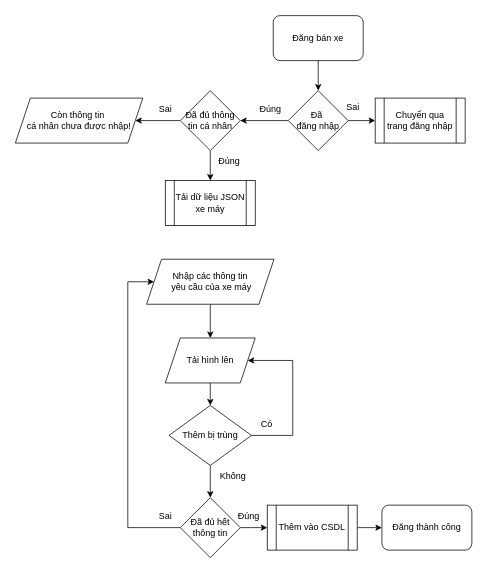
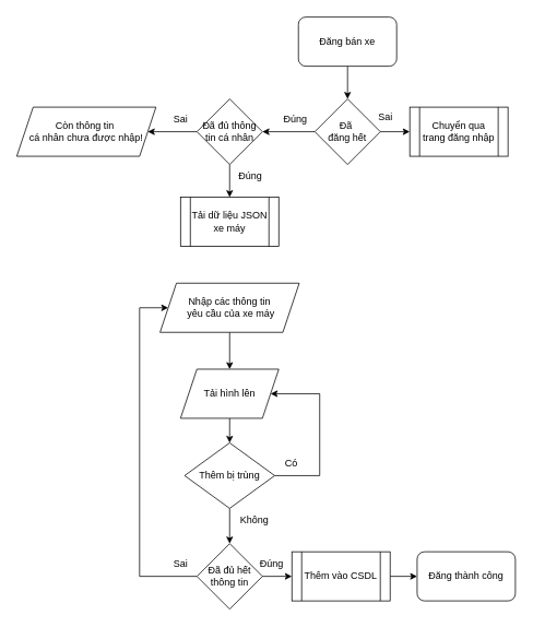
  <mxCell id="0" />
  <mxCell id="1" parent="0" />
  <mxCell id="2" style="edgeStyle=orthogonalEdgeStyle;rounded=0;orthogonalLoop=1;jettySize=auto;html=1;exitX=0.5;exitY=1;exitDx=0;exitDy=0;entryX=0.5;entryY=0;entryDx=0;entryDy=0;" parent="1" source="3" target="8" edge="1"><mxGeometry relative="1" as="geometry" /></mxCell>
  <mxCell id="3" value="Đăng bán xe" style="rounded=1;whiteSpace=wrap;html=1;" parent="1" vertex="1"><mxGeometry x="364" y="20" width="120" height="60" as="geometry" /></mxCell>
  <mxCell id="4" value="Đăng thành công" style="rounded=1;whiteSpace=wrap;html=1;" parent="1" vertex="1"><mxGeometry x="509" y="673" width="120" height="60" as="geometry" /></mxCell>
  <mxCell id="5" value="Tải dữ liệu JSON xe máy" style="shape=process;whiteSpace=wrap;html=1;backgroundOutline=1;" parent="1" vertex="1"><mxGeometry x="220" y="240" width="120" height="60" as="geometry" /></mxCell>
  <mxCell id="6" style="edgeStyle=orthogonalEdgeStyle;rounded=0;orthogonalLoop=1;jettySize=auto;html=1;exitX=1;exitY=0.5;exitDx=0;exitDy=0;entryX=0;entryY=0.5;entryDx=0;entryDy=0;" parent="1" source="8" target="9" edge="1"><mxGeometry relative="1" as="geometry" /></mxCell>
  <mxCell id="7" style="edgeStyle=orthogonalEdgeStyle;rounded=0;orthogonalLoop=1;jettySize=auto;html=1;exitX=0;exitY=0.5;exitDx=0;exitDy=0;entryX=1;entryY=0.5;entryDx=0;entryDy=0;" parent="1" source="8" target="12" edge="1"><mxGeometry relative="1" as="geometry" /></mxCell>
- <mxCell id="8" value="Đã&amp;nbsp;&lt;div&gt;đăng nhập&lt;/div&gt;" style="rhombus;whiteSpace=wrap;html=1;" parent="1" vertex="1"><mxGeometry x="384" y="120" width="80" height="80" as="geometry" /></mxCell>
+ <mxCell id="8" value="Đã&amp;nbsp;&lt;div&gt;đăng hết&lt;/div&gt;" style="rhombus;whiteSpace=wrap;html=1;" parent="1" vertex="1"><mxGeometry x="384" y="120" width="80" height="80" as="geometry" /></mxCell>
  <mxCell id="9" value="Chuyển qua trang đăng nhập" style="shape=process;whiteSpace=wrap;html=1;backgroundOutline=1;" parent="1" vertex="1"><mxGeometry x="500" y="130" width="120" height="60" as="geometry" /></mxCell>
  <mxCell id="10" style="edgeStyle=orthogonalEdgeStyle;rounded=0;orthogonalLoop=1;jettySize=auto;html=1;exitX=0.5;exitY=1;exitDx=0;exitDy=0;entryX=0.5;entryY=0;entryDx=0;entryDy=0;" parent="1" source="12" target="5" edge="1"><mxGeometry relative="1" as="geometry" /></mxCell>
  <mxCell id="11" style="edgeStyle=orthogonalEdgeStyle;rounded=0;orthogonalLoop=1;jettySize=auto;html=1;exitX=0;exitY=0.5;exitDx=0;exitDy=0;entryX=1;entryY=0.5;entryDx=0;entryDy=0;" parent="1" source="12" target="13" edge="1"><mxGeometry relative="1" as="geometry" /></mxCell>
  <mxCell id="12" value="Đã đủ thông tin cá nhân" style="rhombus;whiteSpace=wrap;html=1;" parent="1" vertex="1"><mxGeometry x="240" y="120" width="80" height="80" as="geometry" /></mxCell>
  <mxCell id="13" value="Còn thông tin&amp;nbsp;&lt;div&gt;cá nhân chưa được nhập!&lt;/div&gt;" style="shape=parallelogram;perimeter=parallelogramPerimeter;whiteSpace=wrap;html=1;fixedSize=1;" parent="1" vertex="1"><mxGeometry x="20" y="130" width="170" height="60" as="geometry" /></mxCell>
  <mxCell id="14" style="edgeStyle=orthogonalEdgeStyle;rounded=0;orthogonalLoop=1;jettySize=auto;html=1;exitX=0.5;exitY=1;exitDx=0;exitDy=0;entryX=0.5;entryY=0;entryDx=0;entryDy=0;" parent="1" source="15" target="17" edge="1"><mxGeometry relative="1" as="geometry" /></mxCell>
  <mxCell id="15" value="Nhập các thông tin&lt;div&gt;&amp;nbsp;yêu cầu của xe máy&lt;/div&gt;" style="shape=parallelogram;perimeter=parallelogramPerimeter;whiteSpace=wrap;html=1;fixedSize=1;" parent="1" vertex="1"><mxGeometry x="195" y="345" width="170" height="60" as="geometry" /></mxCell>
  <mxCell id="16" style="edgeStyle=orthogonalEdgeStyle;rounded=0;orthogonalLoop=1;jettySize=auto;html=1;exitX=0.5;exitY=1;exitDx=0;exitDy=0;entryX=0.5;entryY=0;entryDx=0;entryDy=0;" parent="1" source="17" target="20" edge="1"><mxGeometry relative="1" as="geometry" /></mxCell>
  <mxCell id="17" value="Tải hình lên" style="shape=parallelogram;perimeter=parallelogramPerimeter;whiteSpace=wrap;html=1;fixedSize=1;" parent="1" vertex="1"><mxGeometry x="220" y="450" width="120" height="60" as="geometry" /></mxCell>
  <mxCell id="18" style="edgeStyle=orthogonalEdgeStyle;rounded=0;orthogonalLoop=1;jettySize=auto;html=1;exitX=1;exitY=0.5;exitDx=0;exitDy=0;entryX=1;entryY=0.5;entryDx=0;entryDy=0;" parent="1" source="20" target="17" edge="1"><mxGeometry relative="1" as="geometry"><Array as="points"><mxPoint x="390" y="580" /><mxPoint x="390" y="480" /></Array></mxGeometry></mxCell>
  <mxCell id="19" style="edgeStyle=orthogonalEdgeStyle;rounded=0;orthogonalLoop=1;jettySize=auto;html=1;exitX=0.5;exitY=1;exitDx=0;exitDy=0;entryX=0.5;entryY=0;entryDx=0;entryDy=0;" parent="1" source="20" target="23" edge="1"><mxGeometry relative="1" as="geometry" /></mxCell>
  <mxCell id="20" value="Thêm bị trùng" style="rhombus;whiteSpace=wrap;html=1;" parent="1" vertex="1"><mxGeometry x="225" y="540" width="110" height="80" as="geometry" /></mxCell>
  <mxCell id="21" style="edgeStyle=orthogonalEdgeStyle;rounded=0;orthogonalLoop=1;jettySize=auto;html=1;exitX=1;exitY=0.5;exitDx=0;exitDy=0;entryX=0;entryY=0.5;entryDx=0;entryDy=0;" parent="1" source="23" target="25" edge="1"><mxGeometry relative="1" as="geometry" /></mxCell>
  <mxCell id="22" style="edgeStyle=orthogonalEdgeStyle;rounded=0;orthogonalLoop=1;jettySize=auto;html=1;exitX=0;exitY=0.5;exitDx=0;exitDy=0;entryX=0;entryY=0.5;entryDx=0;entryDy=0;" parent="1" source="23" target="15" edge="1"><mxGeometry relative="1" as="geometry"><Array as="points"><mxPoint x="170" y="703" /><mxPoint x="170" y="375" /></Array></mxGeometry></mxCell>
  <mxCell id="23" value="Đã đủ hết thông tin" style="rhombus;whiteSpace=wrap;html=1;" parent="1" vertex="1"><mxGeometry x="240" y="663" width="80" height="80" as="geometry" /></mxCell>
  <mxCell id="24" style="edgeStyle=orthogonalEdgeStyle;rounded=0;orthogonalLoop=1;jettySize=auto;html=1;exitX=1;exitY=0.5;exitDx=0;exitDy=0;entryX=0;entryY=0.5;entryDx=0;entryDy=0;" parent="1" source="25" target="4" edge="1"><mxGeometry relative="1" as="geometry" /></mxCell>
  <mxCell id="25" value="Thêm vào CSDL" style="shape=process;whiteSpace=wrap;html=1;backgroundOutline=1;" parent="1" vertex="1"><mxGeometry x="356" y="673" width="120" height="60" as="geometry" /></mxCell>
  <mxCell id="26" value="Sai" style="text;html=1;align=center;verticalAlign=middle;resizable=0;points=[];autosize=1;strokeColor=none;fillColor=none;" vertex="1" parent="1"><mxGeometry x="450" y="128" width="40" height="30" as="geometry" /></mxCell>
  <mxCell id="27" value="Đúng" style="text;html=1;align=center;verticalAlign=middle;resizable=0;points=[];autosize=1;strokeColor=none;fillColor=none;" vertex="1" parent="1"><mxGeometry x="335" y="130" width="50" height="30" as="geometry" /></mxCell>
  <mxCell id="28" value="Sai" style="text;html=1;align=center;verticalAlign=middle;resizable=0;points=[];autosize=1;strokeColor=none;fillColor=none;" vertex="1" parent="1"><mxGeometry x="200" y="130" width="40" height="30" as="geometry" /></mxCell>
  <mxCell id="29" value="Đúng" style="text;html=1;align=center;verticalAlign=middle;resizable=0;points=[];autosize=1;strokeColor=none;fillColor=none;" vertex="1" parent="1"><mxGeometry x="280" y="200" width="50" height="30" as="geometry" /></mxCell>
  <mxCell id="30" value="Có" style="text;html=1;align=center;verticalAlign=middle;resizable=0;points=[];autosize=1;strokeColor=none;fillColor=none;" vertex="1" parent="1"><mxGeometry x="335" y="550" width="40" height="30" as="geometry" /></mxCell>
  <mxCell id="31" value="Không" style="text;html=1;align=center;verticalAlign=middle;resizable=0;points=[];autosize=1;strokeColor=none;fillColor=none;" vertex="1" parent="1"><mxGeometry x="280" y="619" width="60" height="30" as="geometry" /></mxCell>
  <mxCell id="32" value="Đúng" style="text;html=1;align=center;verticalAlign=middle;resizable=0;points=[];autosize=1;strokeColor=none;fillColor=none;" vertex="1" parent="1"><mxGeometry x="306" y="673" width="50" height="30" as="geometry" /></mxCell>
  <mxCell id="33" value="Sai" style="text;html=1;align=center;verticalAlign=middle;resizable=0;points=[];autosize=1;strokeColor=none;fillColor=none;" vertex="1" parent="1"><mxGeometry x="200" y="673" width="40" height="30" as="geometry" /></mxCell>
